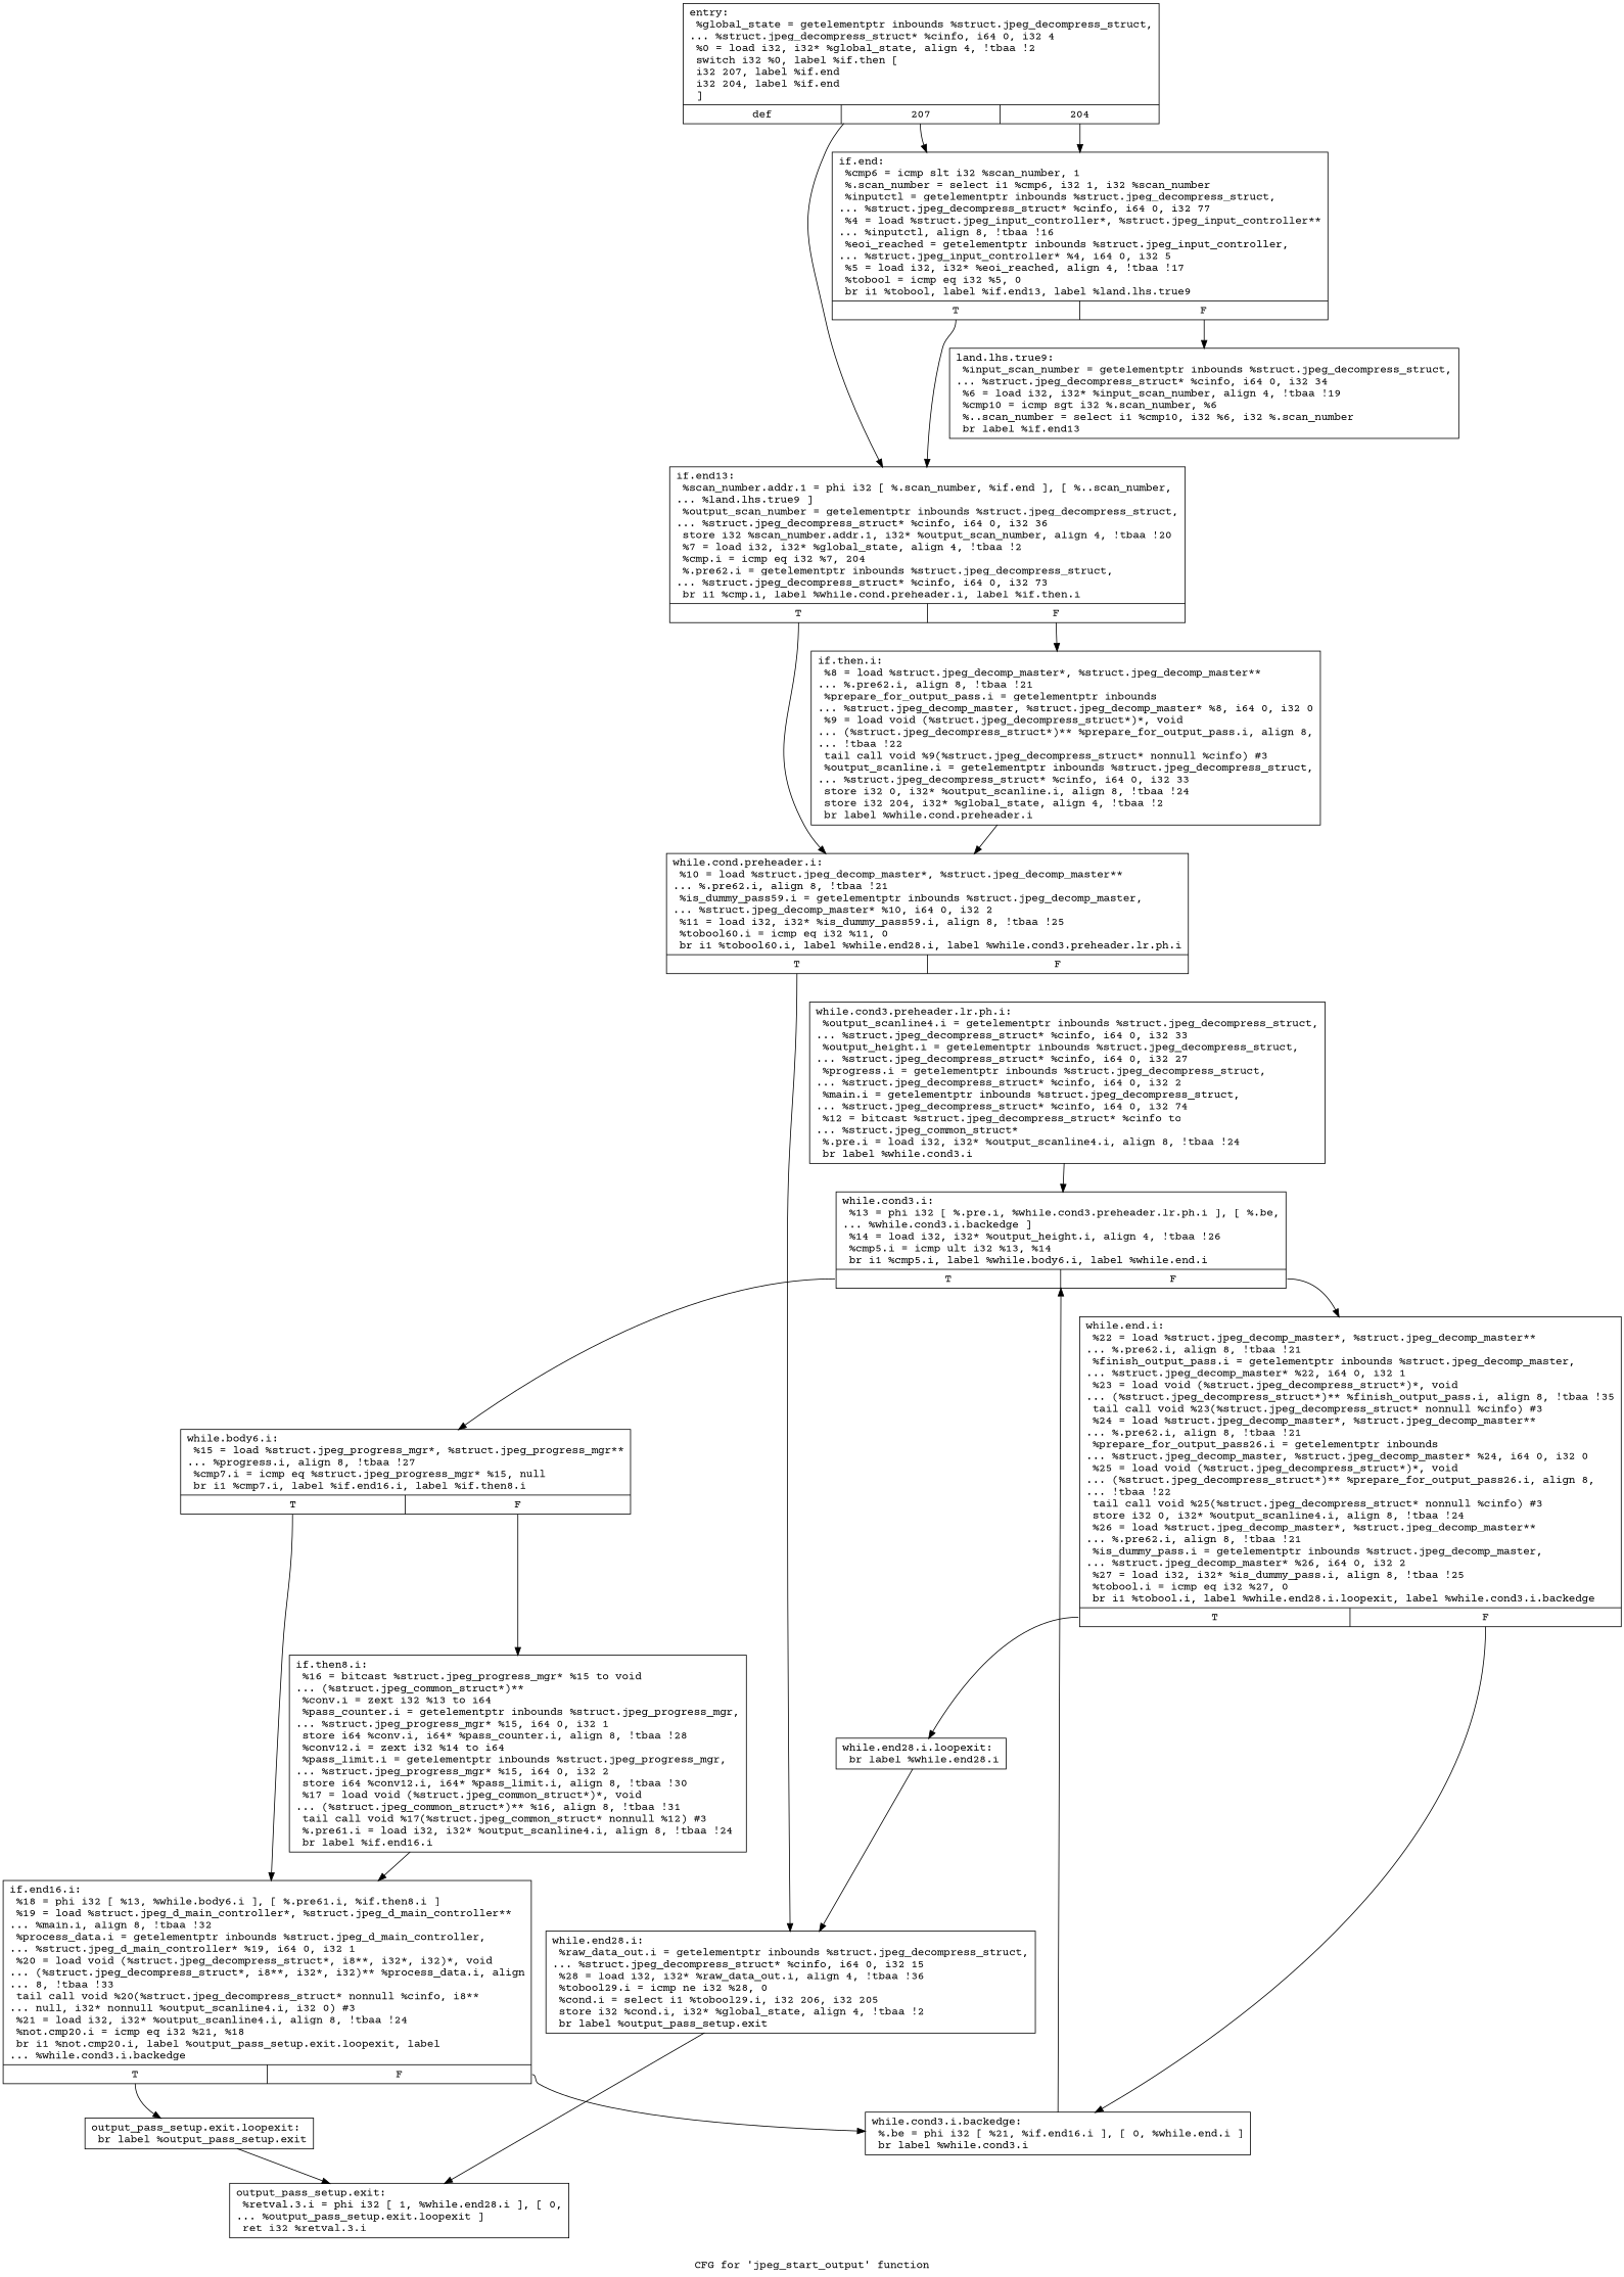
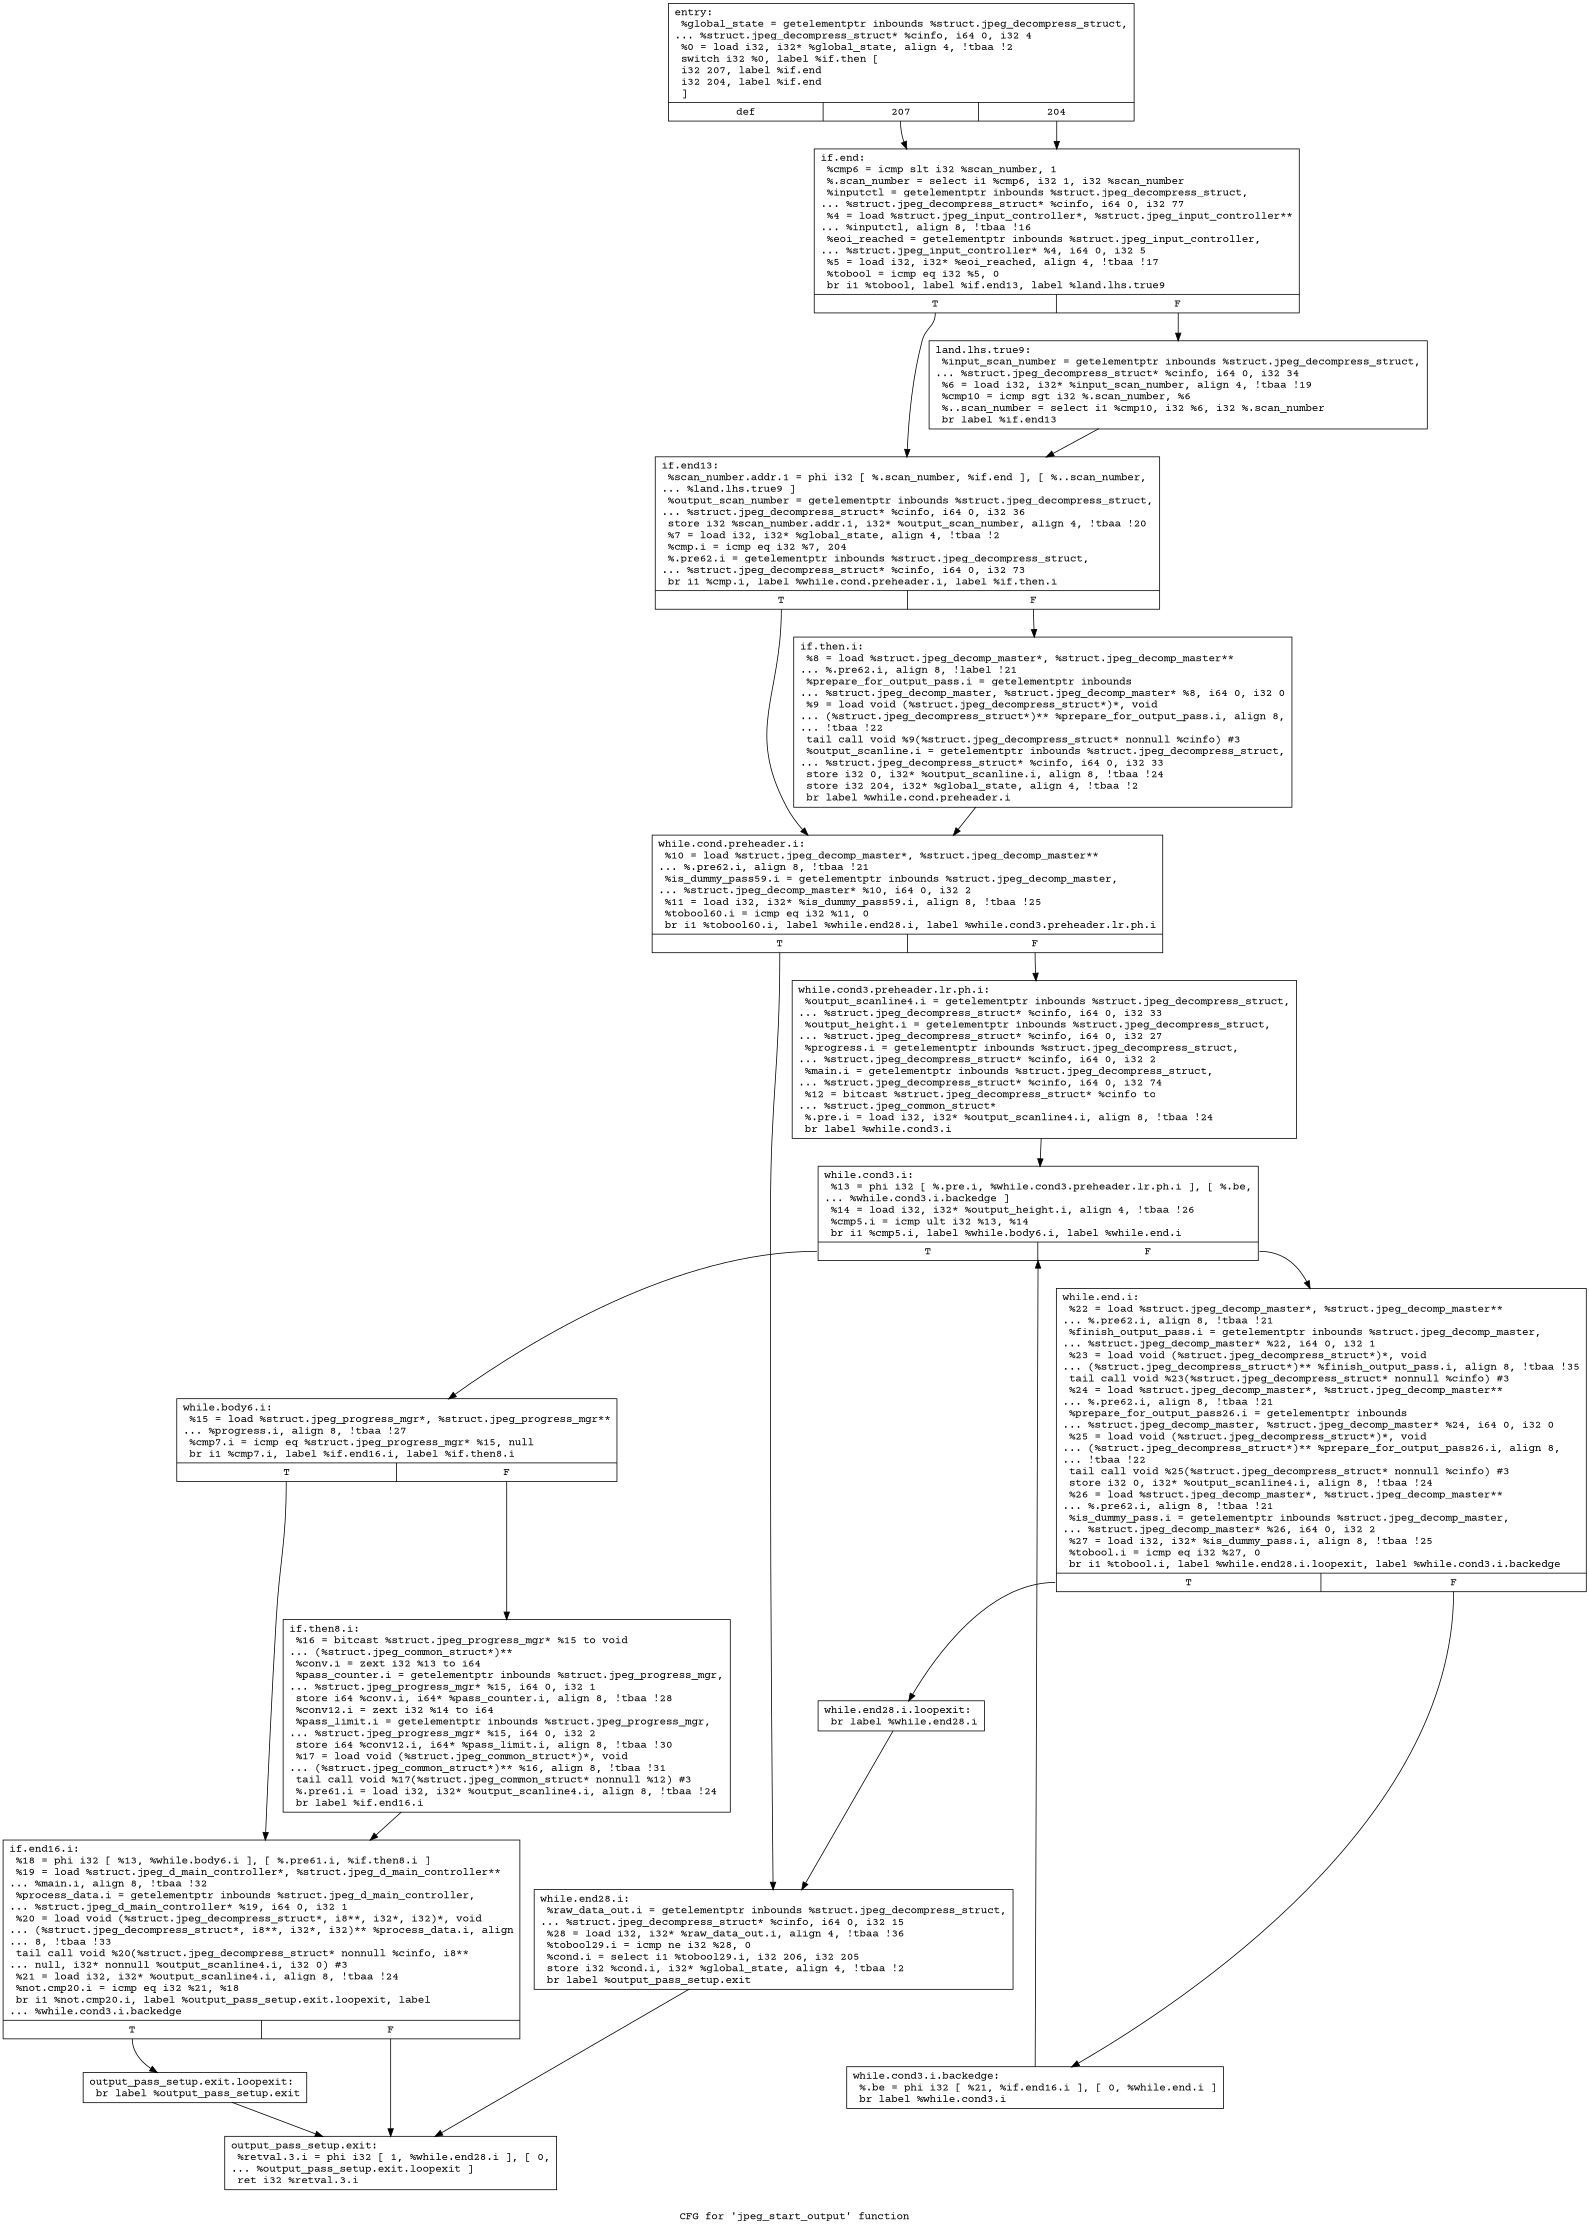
  digraph {
    fontname="Courier Prime"
    label="CFG for 'jpeg_start_output' function"
    node [fontname="Courier Prime" shape=record]
    edge [fontname="Courier Prime"]
    n1 [label="{entry:\l  %global_state = getelementptr inbounds %struct.jpeg_decompress_struct,\l... %struct.jpeg_decompress_struct* %cinfo, i64 0, i32 4\l  %0 = load i32, i32* %global_state, align 4, !tbaa !2\l  switch i32 %0, label %if.then [\l    i32 207, label %if.end\l    i32 204, label %if.end\l  ]\l|{<s0>def|<s1>207|<s2>204}}"]
    n2 [label="{if.end:                                           \l  %cmp6 = icmp slt i32 %scan_number, 1\l  %.scan_number = select i1 %cmp6, i32 1, i32 %scan_number\l  %inputctl = getelementptr inbounds %struct.jpeg_decompress_struct,\l... %struct.jpeg_decompress_struct* %cinfo, i64 0, i32 77\l  %4 = load %struct.jpeg_input_controller*, %struct.jpeg_input_controller**\l... %inputctl, align 8, !tbaa !16\l  %eoi_reached = getelementptr inbounds %struct.jpeg_input_controller,\l... %struct.jpeg_input_controller* %4, i64 0, i32 5\l  %5 = load i32, i32* %eoi_reached, align 4, !tbaa !17\l  %tobool = icmp eq i32 %5, 0\l  br i1 %tobool, label %if.end13, label %land.lhs.true9\l|{<s0>T|<s1>F}}"]
    n3 [label="{if.end13:                                         \l  %scan_number.addr.1 = phi i32 [ %.scan_number, %if.end ], [ %..scan_number,\l... %land.lhs.true9 ]\l  %output_scan_number = getelementptr inbounds %struct.jpeg_decompress_struct,\l... %struct.jpeg_decompress_struct* %cinfo, i64 0, i32 36\l  store i32 %scan_number.addr.1, i32* %output_scan_number, align 4, !tbaa !20\l  %7 = load i32, i32* %global_state, align 4, !tbaa !2\l  %cmp.i = icmp eq i32 %7, 204\l  %.pre62.i = getelementptr inbounds %struct.jpeg_decompress_struct,\l... %struct.jpeg_decompress_struct* %cinfo, i64 0, i32 73\l  br i1 %cmp.i, label %while.cond.preheader.i, label %if.then.i\l|{<s0>T|<s1>F}}"]
    n4 [label="{land.lhs.true9:                                   \l  %input_scan_number = getelementptr inbounds %struct.jpeg_decompress_struct,\l... %struct.jpeg_decompress_struct* %cinfo, i64 0, i32 34\l  %6 = load i32, i32* %input_scan_number, align 4, !tbaa !19\l  %cmp10 = icmp sgt i32 %.scan_number, %6\l  %..scan_number = select i1 %cmp10, i32 %6, i32 %.scan_number\l  br label %if.end13\l}"]
    n5 [label="{while.cond.preheader.i:                           \l  %10 = load %struct.jpeg_decomp_master*, %struct.jpeg_decomp_master**\l... %.pre62.i, align 8, !tbaa !21\l  %is_dummy_pass59.i = getelementptr inbounds %struct.jpeg_decomp_master,\l... %struct.jpeg_decomp_master* %10, i64 0, i32 2\l  %11 = load i32, i32* %is_dummy_pass59.i, align 8, !tbaa !25\l  %tobool60.i = icmp eq i32 %11, 0\l  br i1 %tobool60.i, label %while.end28.i, label %while.cond3.preheader.lr.ph.i\l|{<s0>T|<s1>F}}"]
-   n6 [label="{if.then.i:                                        \l  %8 = load %struct.jpeg_decomp_master*, %struct.jpeg_decomp_master**\l... %.pre62.i, align 8, !tbaa !21\l  %prepare_for_output_pass.i = getelementptr inbounds\l... %struct.jpeg_decomp_master, %struct.jpeg_decomp_master* %8, i64 0, i32 0\l  %9 = load void (%struct.jpeg_decompress_struct*)*, void\l... (%struct.jpeg_decompress_struct*)** %prepare_for_output_pass.i, align 8,\l... !tbaa !22\l  tail call void %9(%struct.jpeg_decompress_struct* nonnull %cinfo) #3\l  %output_scanline.i = getelementptr inbounds %struct.jpeg_decompress_struct,\l... %struct.jpeg_decompress_struct* %cinfo, i64 0, i32 33\l  store i32 0, i32* %output_scanline.i, align 8, !tbaa !24\l  store i32 204, i32* %global_state, align 4, !tbaa !2\l  br label %while.cond.preheader.i\l}"]
+   n6 [label="{if.then.i:                                        \l  %8 = load %struct.jpeg_decomp_master*, %struct.jpeg_decomp_master**\l... %.pre62.i, align 8, !label !21\l  %prepare_for_output_pass.i = getelementptr inbounds\l... %struct.jpeg_decomp_master, %struct.jpeg_decomp_master* %8, i64 0, i32 0\l  %9 = load void (%struct.jpeg_decompress_struct*)*, void\l... (%struct.jpeg_decompress_struct*)** %prepare_for_output_pass.i, align 8,\l... !tbaa !22\l  tail call void %9(%struct.jpeg_decompress_struct* nonnull %cinfo) #3\l  %output_scanline.i = getelementptr inbounds %struct.jpeg_decompress_struct,\l... %struct.jpeg_decompress_struct* %cinfo, i64 0, i32 33\l  store i32 0, i32* %output_scanline.i, align 8, !tbaa !24\l  store i32 204, i32* %global_state, align 4, !tbaa !2\l  br label %while.cond.preheader.i\l}"]
    n7 [label="{while.end28.i:                                    \l  %raw_data_out.i = getelementptr inbounds %struct.jpeg_decompress_struct,\l... %struct.jpeg_decompress_struct* %cinfo, i64 0, i32 15\l  %28 = load i32, i32* %raw_data_out.i, align 4, !tbaa !36\l  %tobool29.i = icmp ne i32 %28, 0\l  %cond.i = select i1 %tobool29.i, i32 206, i32 205\l  store i32 %cond.i, i32* %global_state, align 4, !tbaa !2\l  br label %output_pass_setup.exit\l}"]
    n8 [label="{while.cond3.preheader.lr.ph.i:                    \l  %output_scanline4.i = getelementptr inbounds %struct.jpeg_decompress_struct,\l... %struct.jpeg_decompress_struct* %cinfo, i64 0, i32 33\l  %output_height.i = getelementptr inbounds %struct.jpeg_decompress_struct,\l... %struct.jpeg_decompress_struct* %cinfo, i64 0, i32 27\l  %progress.i = getelementptr inbounds %struct.jpeg_decompress_struct,\l... %struct.jpeg_decompress_struct* %cinfo, i64 0, i32 2\l  %main.i = getelementptr inbounds %struct.jpeg_decompress_struct,\l... %struct.jpeg_decompress_struct* %cinfo, i64 0, i32 74\l  %12 = bitcast %struct.jpeg_decompress_struct* %cinfo to\l... %struct.jpeg_common_struct*\l  %.pre.i = load i32, i32* %output_scanline4.i, align 8, !tbaa !24\l  br label %while.cond3.i\l}"]
    n9 [label="{output_pass_setup.exit:                           \l  %retval.3.i = phi i32 [ 1, %while.end28.i ], [ 0,\l... %output_pass_setup.exit.loopexit ]\l  ret i32 %retval.3.i\l}"]
    n10 [label="{while.cond3.i:                                    \l  %13 = phi i32 [ %.pre.i, %while.cond3.preheader.lr.ph.i ], [ %.be,\l... %while.cond3.i.backedge ]\l  %14 = load i32, i32* %output_height.i, align 4, !tbaa !26\l  %cmp5.i = icmp ult i32 %13, %14\l  br i1 %cmp5.i, label %while.body6.i, label %while.end.i\l|{<s0>T|<s1>F}}"]
    n11 [label="{while.body6.i:                                    \l  %15 = load %struct.jpeg_progress_mgr*, %struct.jpeg_progress_mgr**\l... %progress.i, align 8, !tbaa !27\l  %cmp7.i = icmp eq %struct.jpeg_progress_mgr* %15, null\l  br i1 %cmp7.i, label %if.end16.i, label %if.then8.i\l|{<s0>T|<s1>F}}"]
    n12 [label="{while.end.i:                                      \l  %22 = load %struct.jpeg_decomp_master*, %struct.jpeg_decomp_master**\l... %.pre62.i, align 8, !tbaa !21\l  %finish_output_pass.i = getelementptr inbounds %struct.jpeg_decomp_master,\l... %struct.jpeg_decomp_master* %22, i64 0, i32 1\l  %23 = load void (%struct.jpeg_decompress_struct*)*, void\l... (%struct.jpeg_decompress_struct*)** %finish_output_pass.i, align 8, !tbaa !35\l  tail call void %23(%struct.jpeg_decompress_struct* nonnull %cinfo) #3\l  %24 = load %struct.jpeg_decomp_master*, %struct.jpeg_decomp_master**\l... %.pre62.i, align 8, !tbaa !21\l  %prepare_for_output_pass26.i = getelementptr inbounds\l... %struct.jpeg_decomp_master, %struct.jpeg_decomp_master* %24, i64 0, i32 0\l  %25 = load void (%struct.jpeg_decompress_struct*)*, void\l... (%struct.jpeg_decompress_struct*)** %prepare_for_output_pass26.i, align 8,\l... !tbaa !22\l  tail call void %25(%struct.jpeg_decompress_struct* nonnull %cinfo) #3\l  store i32 0, i32* %output_scanline4.i, align 8, !tbaa !24\l  %26 = load %struct.jpeg_decomp_master*, %struct.jpeg_decomp_master**\l... %.pre62.i, align 8, !tbaa !21\l  %is_dummy_pass.i = getelementptr inbounds %struct.jpeg_decomp_master,\l... %struct.jpeg_decomp_master* %26, i64 0, i32 2\l  %27 = load i32, i32* %is_dummy_pass.i, align 8, !tbaa !25\l  %tobool.i = icmp eq i32 %27, 0\l  br i1 %tobool.i, label %while.end28.i.loopexit, label %while.cond3.i.backedge\l|{<s0>T|<s1>F}}"]
    n13 [label="{if.end16.i:                                       \l  %18 = phi i32 [ %13, %while.body6.i ], [ %.pre61.i, %if.then8.i ]\l  %19 = load %struct.jpeg_d_main_controller*, %struct.jpeg_d_main_controller**\l... %main.i, align 8, !tbaa !32\l  %process_data.i = getelementptr inbounds %struct.jpeg_d_main_controller,\l... %struct.jpeg_d_main_controller* %19, i64 0, i32 1\l  %20 = load void (%struct.jpeg_decompress_struct*, i8**, i32*, i32)*, void\l... (%struct.jpeg_decompress_struct*, i8**, i32*, i32)** %process_data.i, align\l... 8, !tbaa !33\l  tail call void %20(%struct.jpeg_decompress_struct* nonnull %cinfo, i8**\l... null, i32* nonnull %output_scanline4.i, i32 0) #3\l  %21 = load i32, i32* %output_scanline4.i, align 8, !tbaa !24\l  %not.cmp20.i = icmp eq i32 %21, %18\l  br i1 %not.cmp20.i, label %output_pass_setup.exit.loopexit, label\l... %while.cond3.i.backedge\l|{<s0>T|<s1>F}}"]
    n14 [label="{if.then8.i:                                       \l  %16 = bitcast %struct.jpeg_progress_mgr* %15 to void\l... (%struct.jpeg_common_struct*)**\l  %conv.i = zext i32 %13 to i64\l  %pass_counter.i = getelementptr inbounds %struct.jpeg_progress_mgr,\l... %struct.jpeg_progress_mgr* %15, i64 0, i32 1\l  store i64 %conv.i, i64* %pass_counter.i, align 8, !tbaa !28\l  %conv12.i = zext i32 %14 to i64\l  %pass_limit.i = getelementptr inbounds %struct.jpeg_progress_mgr,\l... %struct.jpeg_progress_mgr* %15, i64 0, i32 2\l  store i64 %conv12.i, i64* %pass_limit.i, align 8, !tbaa !30\l  %17 = load void (%struct.jpeg_common_struct*)*, void\l... (%struct.jpeg_common_struct*)** %16, align 8, !tbaa !31\l  tail call void %17(%struct.jpeg_common_struct* nonnull %12) #3\l  %.pre61.i = load i32, i32* %output_scanline4.i, align 8, !tbaa !24\l  br label %if.end16.i\l}"]
    n15 [label="{while.cond3.i.backedge:                           \l  %.be = phi i32 [ %21, %if.end16.i ], [ 0, %while.end.i ]\l  br label %while.cond3.i\l}"]
    n16 [label="{while.end28.i.loopexit:                           \l  br label %while.end28.i\l}"]
    n17 [label="{output_pass_setup.exit.loopexit:                  \l  br label %output_pass_setup.exit\l}"]
    n1 -> n2 [tailport=s1]
    n1 -> n2 [tailport=s2]
    n2 -> n3 [tailport=s0]
    n2 -> n4 [tailport=s1]
    n3 -> n5 [tailport=s0]
    n3 -> n6 [tailport=s1]
-   n1 -> n3
+   n4 -> n3
    n5 -> n7 [tailport=s0]
+   n5 -> n8 [tailport=s1]
    n6 -> n5
    n7 -> n9
    n8 -> n10
    n10 -> n11 [tailport=s0]
    n10 -> n12 [tailport=s1]
    n11 -> n13 [tailport=s0]
    n11 -> n14 [tailport=s1]
    n12 -> n15 [tailport=s1]
    n12 -> n16 [tailport=s0]
-   n13 -> n15 [tailport=s1]
+   n13 -> n9 [tailport=s1]
    n13 -> n17 [tailport=s0]
    n14 -> n13
    n15 -> n10
    n16 -> n7
    n17 -> n9
  }
